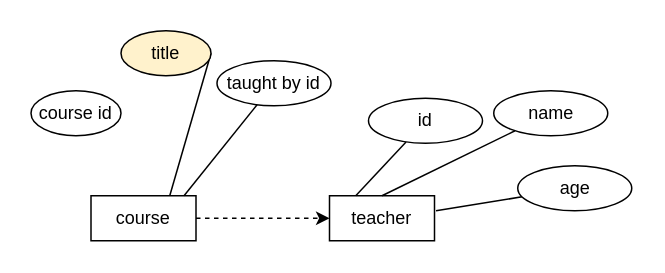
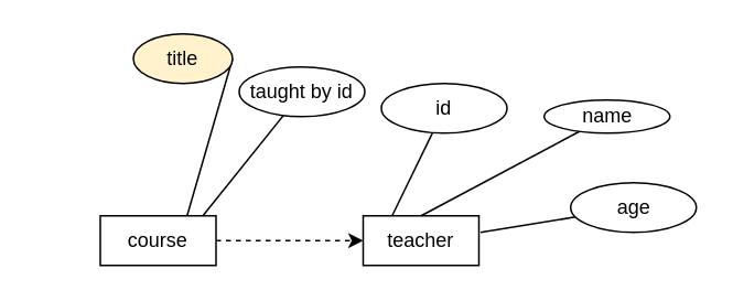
  <mxCell id="0" />
  <mxCell id="1" parent="0" />
  <mxCell id="2" value="" style="edgeStyle=orthogonalEdgeStyle;rounded=0;orthogonalLoop=1;jettySize=auto;html=1;entryX=0;entryY=0.5;entryDx=0;entryDy=0;dashed=1;" edge="1" parent="1" source="3" target="4"><mxGeometry relative="1" as="geometry"><mxPoint x="190" y="145" as="targetPoint" /></mxGeometry></mxCell>
  <mxCell id="3" value="course" style="rounded=0;whiteSpace=wrap;html=1;" vertex="1" parent="1"><mxGeometry x="60" y="130" width="70" height="30" as="geometry" /></mxCell>
  <mxCell id="4" value="teacher" style="rounded=0;whiteSpace=wrap;html=1;" vertex="1" parent="1"><mxGeometry x="219" y="130" width="70" height="30" as="geometry" /></mxCell>
- <mxCell id="5" value="course id" style="ellipse;whiteSpace=wrap;html=1;" vertex="1" parent="1"><mxGeometry x="20" y="60" width="60" height="30" as="geometry" /></mxCell>
  <mxCell id="6" value="" style="endArrow=none;html=1;rounded=0;exitX=0.75;exitY=0;exitDx=0;exitDy=0;entryX=1;entryY=0.5;entryDx=0;entryDy=0;" edge="1" parent="1" target="7"><mxGeometry width="50" height="50" relative="1" as="geometry"><mxPoint x="112.5" y="130" as="sourcePoint" /><mxPoint x="140" y="70" as="targetPoint" /></mxGeometry></mxCell>
  <mxCell id="7" value="title" style="ellipse;whiteSpace=wrap;html=1;fillColor=#fff2cc;" vertex="1" parent="1"><mxGeometry x="80" y="20" width="60" height="30" as="geometry" /></mxCell>
  <mxCell id="8" value="" style="endArrow=none;html=1;rounded=0;exitX=0.886;exitY=0;exitDx=0;exitDy=0;exitPerimeter=0;" edge="1" parent="1" target="9" source="3"><mxGeometry width="50" height="50" relative="1" as="geometry"><mxPoint x="130" y="120" as="sourcePoint" /><mxPoint x="204" y="60" as="targetPoint" /></mxGeometry></mxCell>
  <mxCell id="9" value="taught by id" style="ellipse;whiteSpace=wrap;html=1;" vertex="1" parent="1"><mxGeometry x="144" y="40" width="76" height="30" as="geometry" /></mxCell>
  <mxCell id="10" value="" style="endArrow=none;html=1;rounded=0;exitX=0.25;exitY=0;exitDx=0;exitDy=0;" edge="1" parent="1" target="11" source="4"><mxGeometry width="50" height="50" relative="1" as="geometry"><mxPoint x="241" y="160" as="sourcePoint" /><mxPoint x="290" y="70" as="targetPoint" /></mxGeometry></mxCell>
- <mxCell id="11" value="id" style="ellipse;whiteSpace=wrap;html=1;" vertex="1" parent="1"><mxGeometry x="245" y="65" width="76" height="30" as="geometry" /></mxCell>
+ <mxCell id="11" value="id" style="ellipse;whiteSpace=wrap;html=1;" vertex="1" parent="1"><mxGeometry x="230" y="50" width="76" height="30" as="geometry" /></mxCell>
  <mxCell id="12" value="" style="endArrow=none;html=1;rounded=0;exitX=0.75;exitY=0;exitDx=0;exitDy=0;" edge="1" parent="1" target="13"><mxGeometry width="50" height="50" relative="1" as="geometry"><mxPoint x="254" y="130" as="sourcePoint" /><mxPoint x="388.5" y="80" as="targetPoint" /></mxGeometry></mxCell>
- <mxCell id="13" value="name" style="ellipse;whiteSpace=wrap;html=1;" vertex="1" parent="1"><mxGeometry x="328.5" y="60" width="76" height="30" as="geometry" /></mxCell>
+ <mxCell id="13" value="name" style="ellipse;whiteSpace=wrap;html=1;" vertex="1" parent="1"><mxGeometry x="328.5" y="60" width="76" height="20" as="geometry" /></mxCell>
  <mxCell id="14" value="" style="endArrow=none;html=1;rounded=0;" edge="1" parent="1" target="15"><mxGeometry width="50" height="50" relative="1" as="geometry"><mxPoint x="290" y="140" as="sourcePoint" /><mxPoint x="404.5" y="130" as="targetPoint" /></mxGeometry></mxCell>
  <mxCell id="15" value="age" style="ellipse;whiteSpace=wrap;html=1;" vertex="1" parent="1"><mxGeometry x="344.5" y="110" width="76" height="30" as="geometry" /></mxCell>
